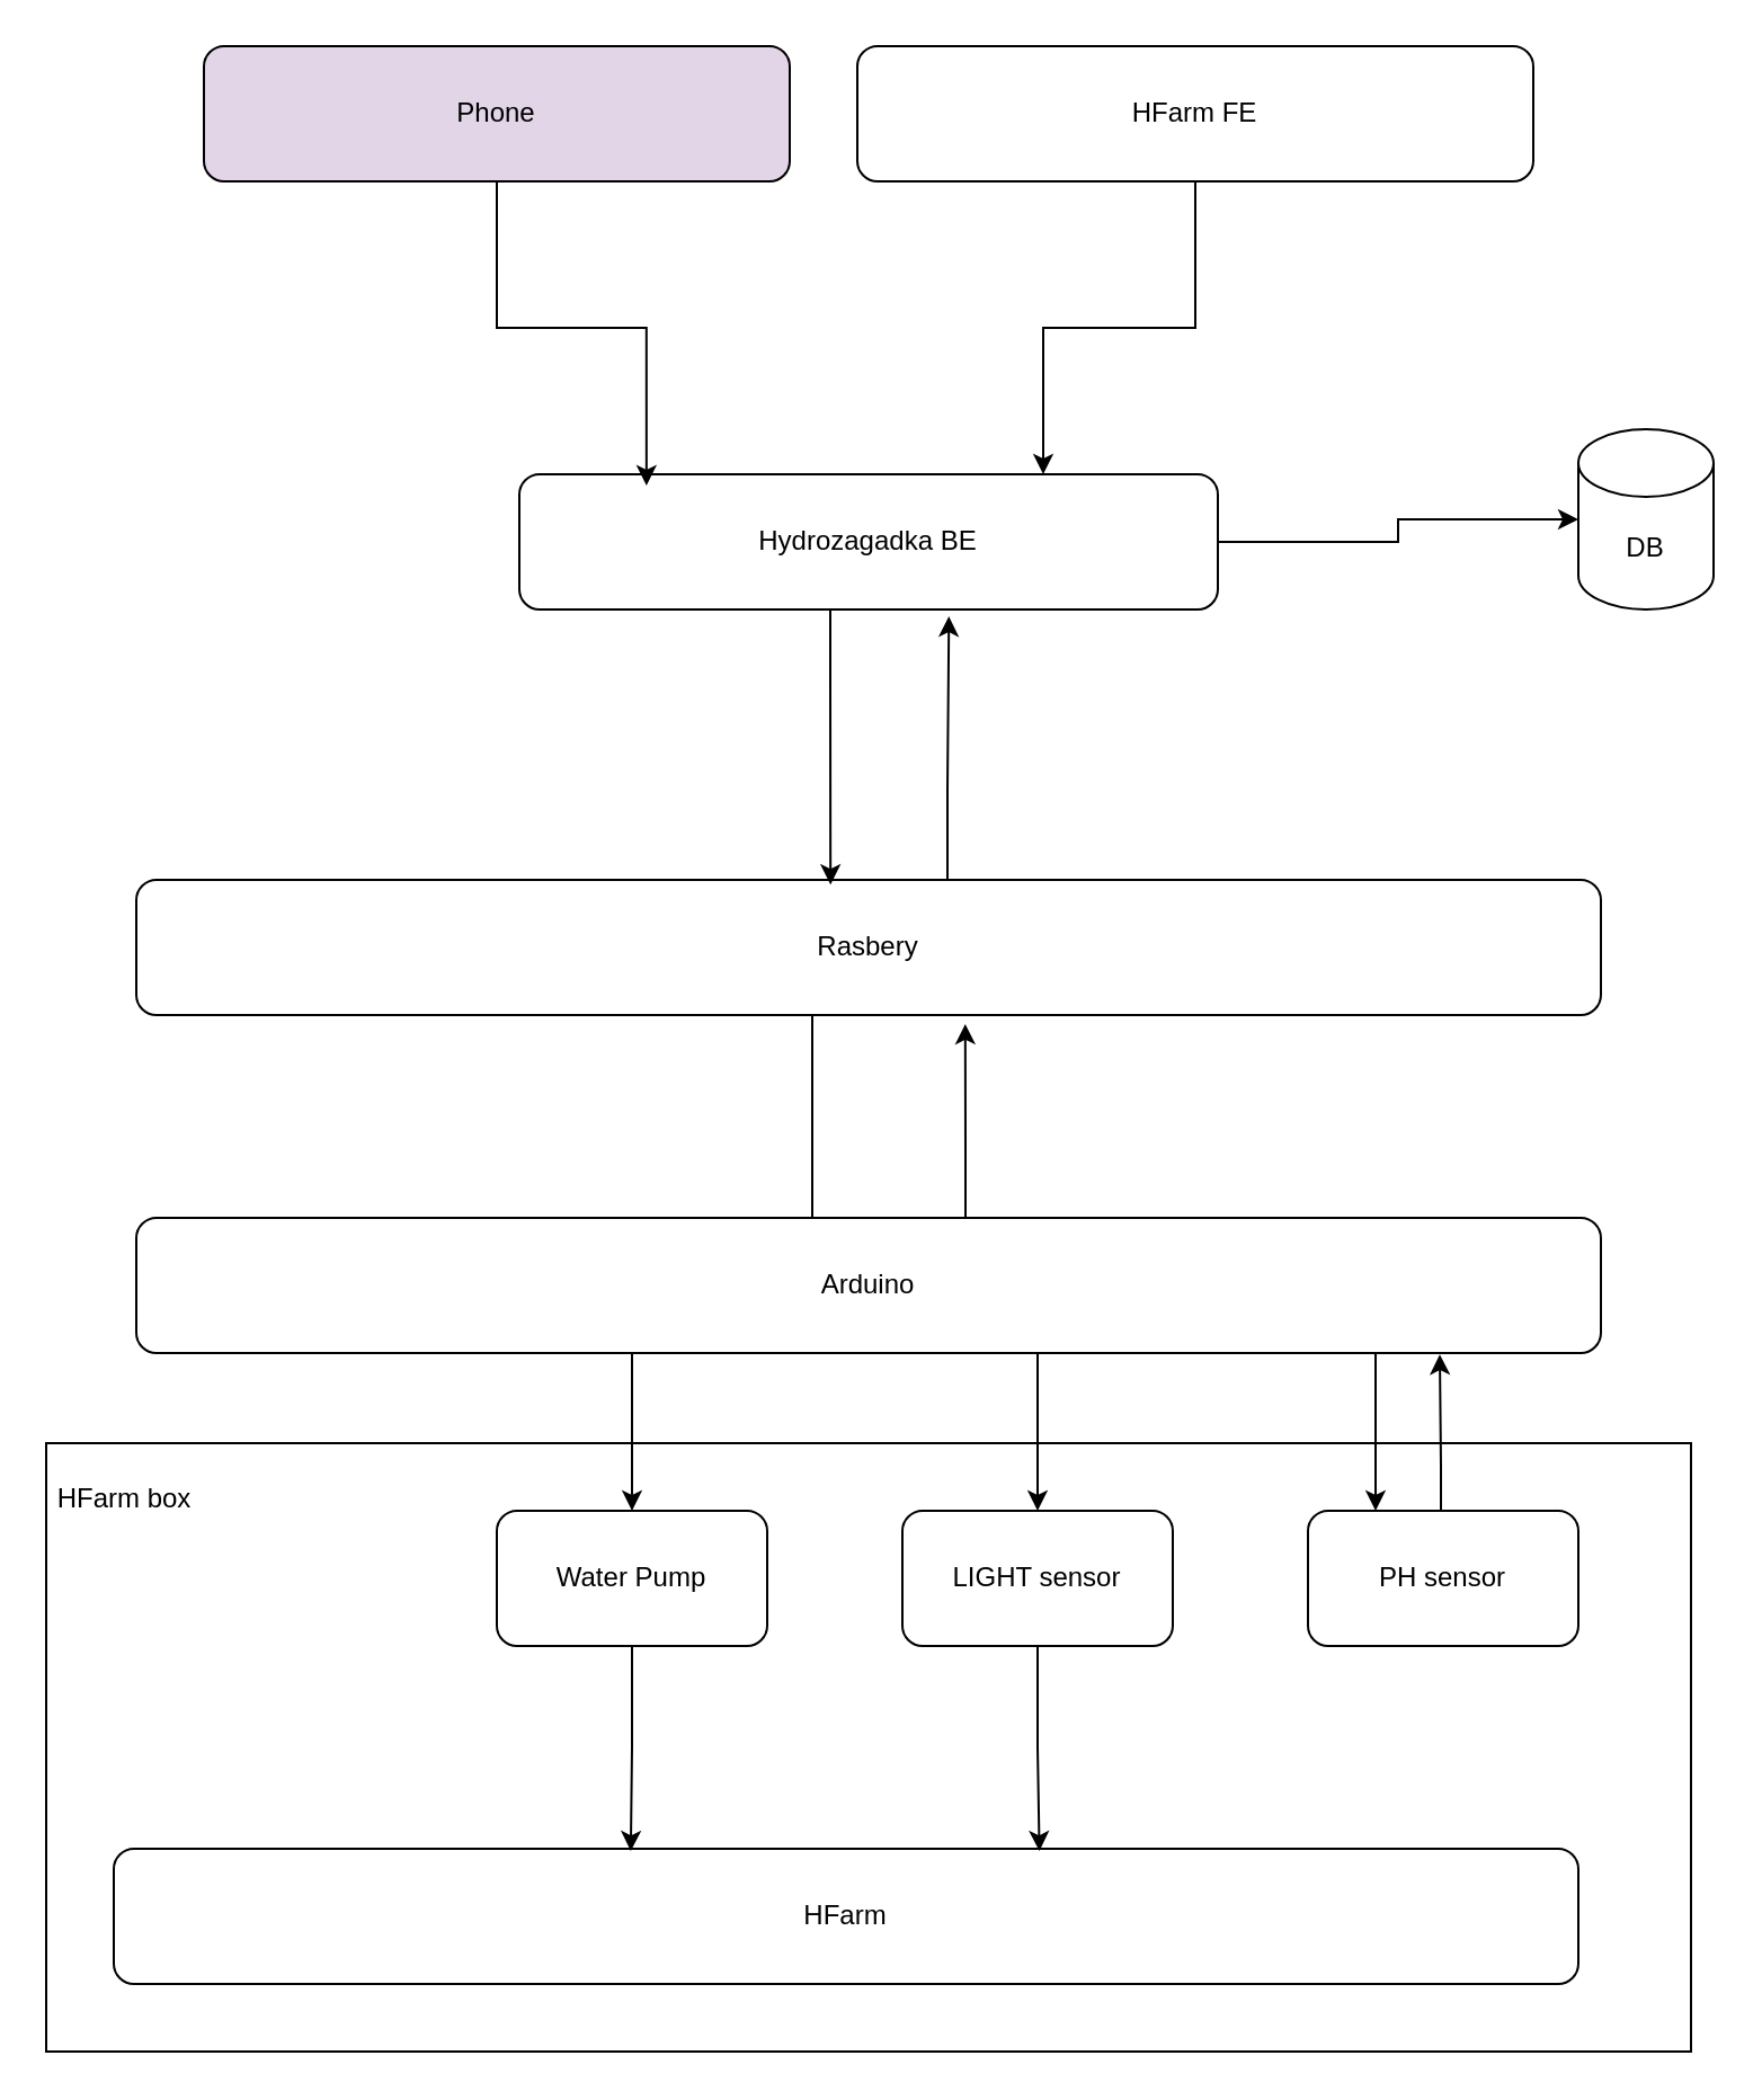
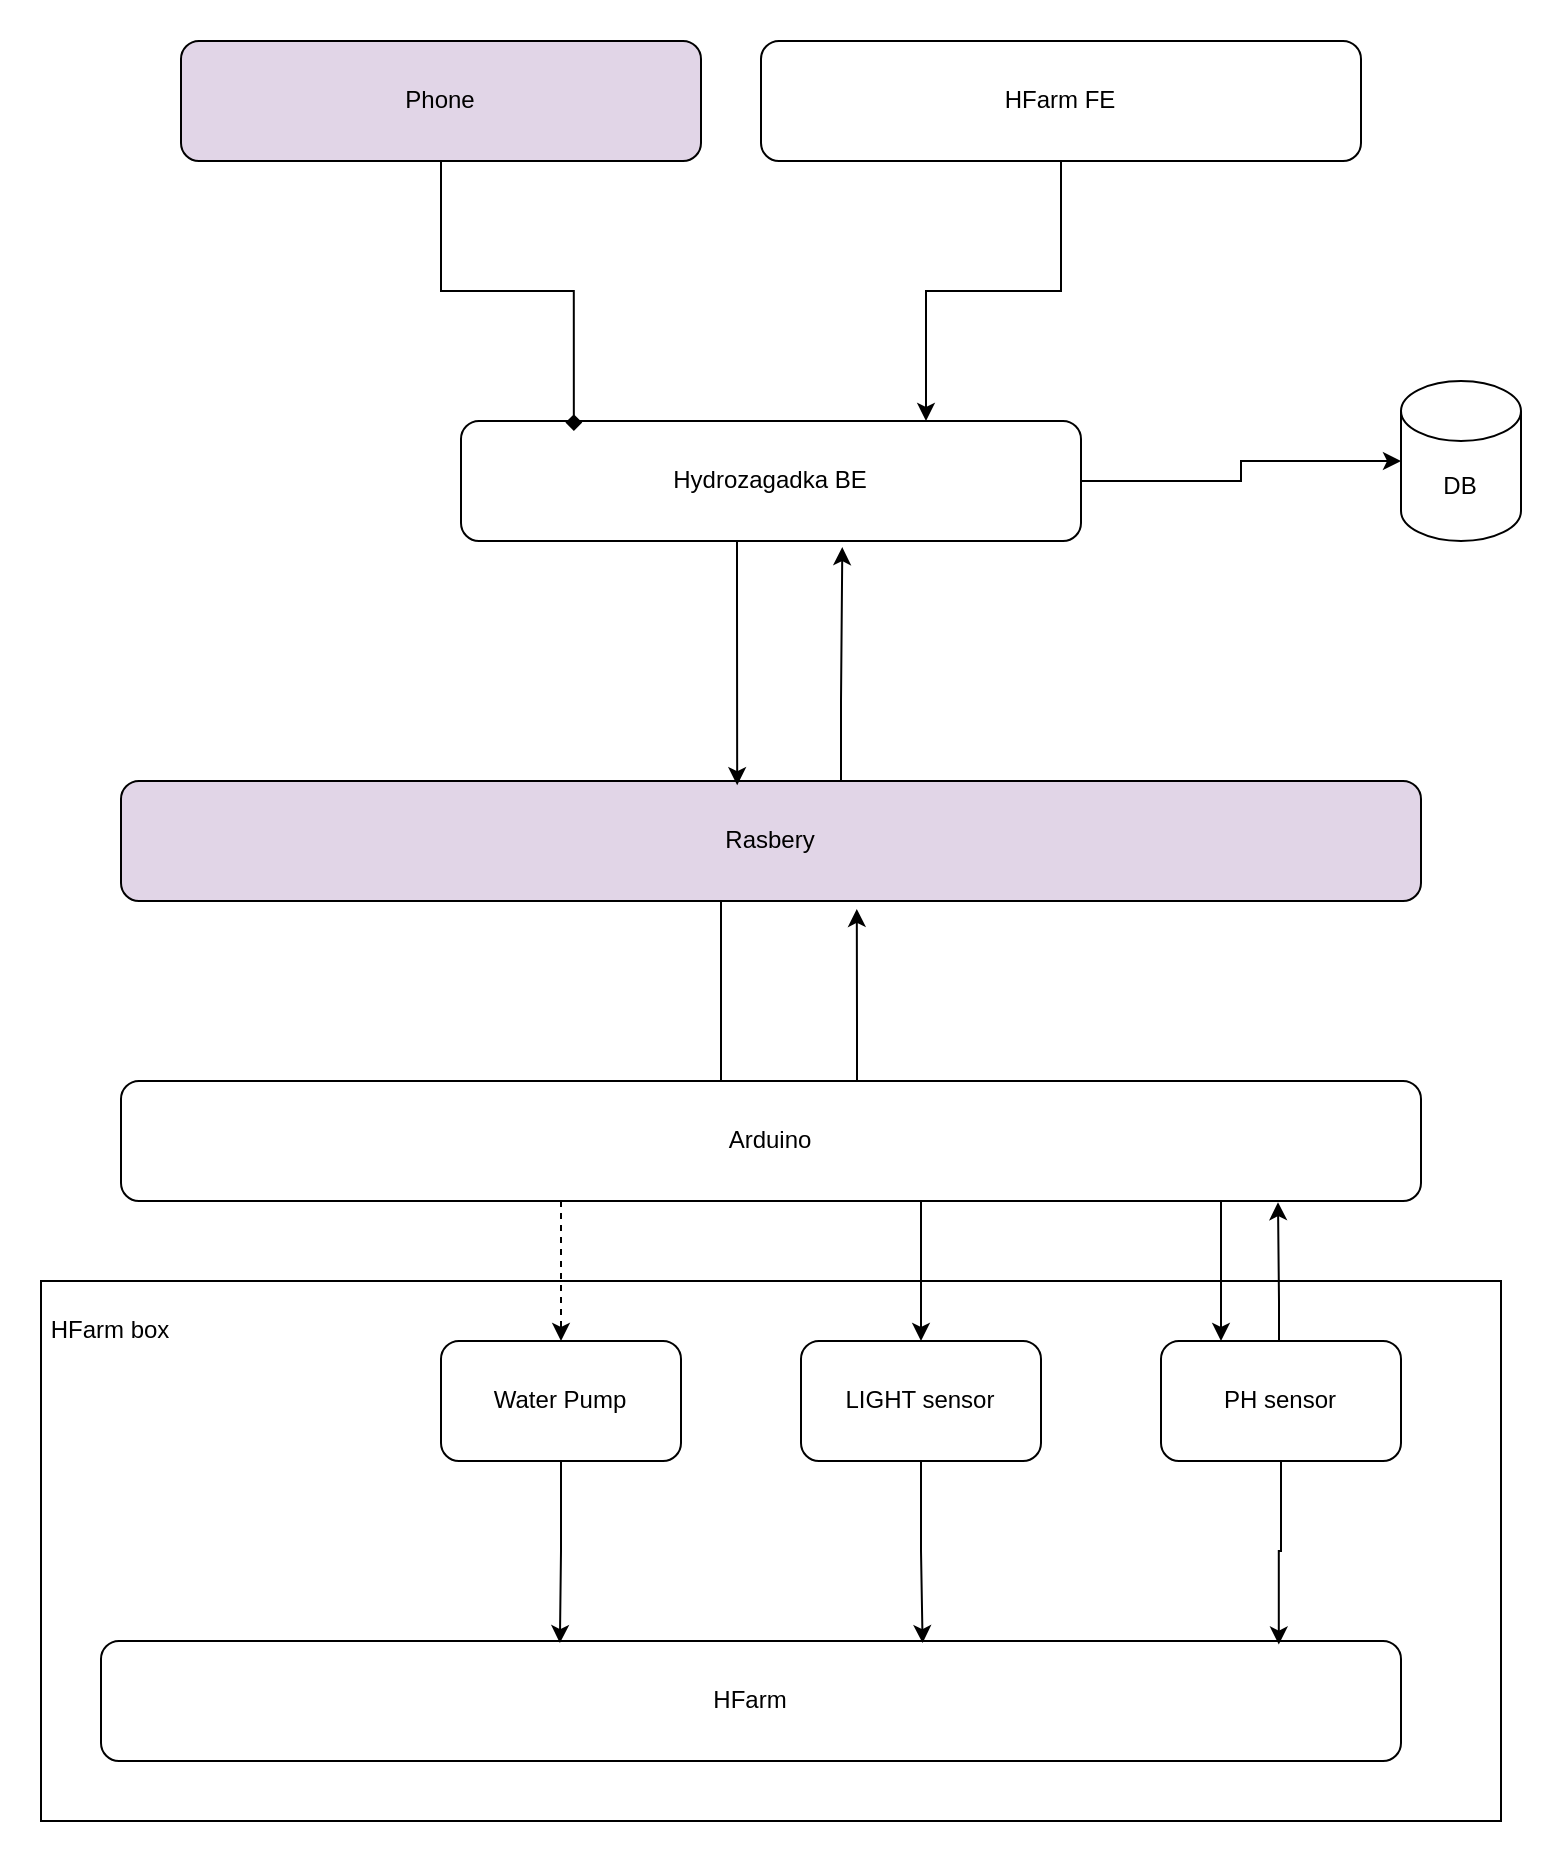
  <mxCell id="0" />
  <mxCell id="1" parent="0" />
  <mxCell id="2" style="edgeStyle=orthogonalEdgeStyle;rounded=0;orthogonalLoop=1;jettySize=auto;html=1;entryX=0.566;entryY=1.066;entryDx=0;entryDy=0;entryPerimeter=0;" parent="1" source="15" target="5" edge="1"><mxGeometry relative="1" as="geometry"><Array as="points"><mxPoint x="428" y="510" /><mxPoint x="428" y="510" /></Array></mxGeometry></mxCell>
  <mxCell id="3" style="edgeStyle=orthogonalEdgeStyle;rounded=0;orthogonalLoop=1;jettySize=auto;html=1;entryX=0.457;entryY=0.082;entryDx=0;entryDy=0;entryPerimeter=0;" parent="1" source="5" target="15" edge="1"><mxGeometry relative="1" as="geometry"><Array as="points"><mxPoint x="360" y="545" /></Array></mxGeometry></mxCell>
  <mxCell id="4" style="edgeStyle=orthogonalEdgeStyle;rounded=0;orthogonalLoop=1;jettySize=auto;html=1;entryX=0.615;entryY=1.051;entryDx=0;entryDy=0;entryPerimeter=0;" parent="1" source="5" target="22" edge="1"><mxGeometry relative="1" as="geometry"><Array as="points"><mxPoint x="420" y="350" /><mxPoint x="420" y="350" /></Array></mxGeometry></mxCell>
- <mxCell id="5" value="Rasbery" style="rounded=1;whiteSpace=wrap;html=1;" parent="1" vertex="1"><mxGeometry x="60" y="390" width="650" height="60" as="geometry" /></mxCell>
+ <mxCell id="5" value="Rasbery" style="rounded=1;whiteSpace=wrap;html=1;fillColor=#e1d5e7;" parent="1" vertex="1"><mxGeometry x="60" y="390" width="650" height="60" as="geometry" /></mxCell>
  <mxCell id="6" value="" style="rounded=0;whiteSpace=wrap;html=1;" parent="1" vertex="1"><mxGeometry x="20" y="640" width="730" height="270" as="geometry" /></mxCell>
  <mxCell id="7" value="HFarm" style="rounded=1;whiteSpace=wrap;html=1;" parent="1" vertex="1"><mxGeometry x="50" y="820" width="650" height="60" as="geometry" /></mxCell>
+ <mxCell id="8" style="edgeStyle=orthogonalEdgeStyle;rounded=0;orthogonalLoop=1;jettySize=auto;html=1;entryX=0.906;entryY=0.03;entryDx=0;entryDy=0;entryPerimeter=0;" parent="1" source="16" target="7" edge="1"><mxGeometry relative="1" as="geometry" /></mxCell>
  <mxCell id="9" style="edgeStyle=orthogonalEdgeStyle;rounded=0;orthogonalLoop=1;jettySize=auto;html=1;entryX=0.632;entryY=0.017;entryDx=0;entryDy=0;entryPerimeter=0;" parent="1" source="17" target="7" edge="1"><mxGeometry relative="1" as="geometry" /></mxCell>
  <mxCell id="10" style="edgeStyle=orthogonalEdgeStyle;rounded=0;orthogonalLoop=1;jettySize=auto;html=1;entryX=0.353;entryY=0.017;entryDx=0;entryDy=0;entryPerimeter=0;" parent="1" source="18" target="7" edge="1"><mxGeometry relative="1" as="geometry" /></mxCell>
  <mxCell id="11" style="edgeStyle=orthogonalEdgeStyle;rounded=0;orthogonalLoop=1;jettySize=auto;html=1;entryX=0.89;entryY=1.01;entryDx=0;entryDy=0;entryPerimeter=0;" parent="1" source="16" target="15" edge="1"><mxGeometry relative="1" as="geometry"><Array as="points"><mxPoint x="639" y="650" /><mxPoint x="639" y="650" /></Array></mxGeometry></mxCell>
  <mxCell id="12" style="edgeStyle=orthogonalEdgeStyle;rounded=0;orthogonalLoop=1;jettySize=auto;html=1;entryX=0.25;entryY=0;entryDx=0;entryDy=0;" parent="1" source="15" target="16" edge="1"><mxGeometry relative="1" as="geometry"><Array as="points"><mxPoint x="610" y="620" /><mxPoint x="610" y="620" /></Array></mxGeometry></mxCell>
  <mxCell id="13" style="edgeStyle=orthogonalEdgeStyle;rounded=0;orthogonalLoop=1;jettySize=auto;html=1;entryX=0.5;entryY=0;entryDx=0;entryDy=0;" parent="1" source="15" target="17" edge="1"><mxGeometry relative="1" as="geometry"><Array as="points"><mxPoint x="460" y="620" /><mxPoint x="460" y="620" /></Array></mxGeometry></mxCell>
- <mxCell id="14" style="edgeStyle=orthogonalEdgeStyle;rounded=0;orthogonalLoop=1;jettySize=auto;html=1;" parent="1" source="15" target="18" edge="1"><mxGeometry relative="1" as="geometry"><Array as="points"><mxPoint x="280" y="610" /><mxPoint x="280" y="610" /></Array></mxGeometry></mxCell>
+ <mxCell id="14" style="edgeStyle=orthogonalEdgeStyle;rounded=0;orthogonalLoop=1;jettySize=auto;html=1;dashed=1;" parent="1" source="15" target="18" edge="1"><mxGeometry relative="1" as="geometry"><Array as="points"><mxPoint x="280" y="610" /><mxPoint x="280" y="610" /></Array></mxGeometry></mxCell>
  <mxCell id="15" value="Arduino" style="rounded=1;whiteSpace=wrap;html=1;" parent="1" vertex="1"><mxGeometry x="60" y="540" width="650" height="60" as="geometry" /></mxCell>
  <mxCell id="16" value="PH sensor" style="rounded=1;whiteSpace=wrap;html=1;" parent="1" vertex="1"><mxGeometry x="580" y="670" width="120" height="60" as="geometry" /></mxCell>
  <mxCell id="17" value="LIGHT sensor" style="rounded=1;whiteSpace=wrap;html=1;" parent="1" vertex="1"><mxGeometry x="400" y="670" width="120" height="60" as="geometry" /></mxCell>
  <mxCell id="18" value="Water Pump" style="rounded=1;whiteSpace=wrap;html=1;" parent="1" vertex="1"><mxGeometry x="220" y="670" width="120" height="60" as="geometry" /></mxCell>
  <mxCell id="19" value="HFarm box" style="text;html=1;strokeColor=none;fillColor=none;align=center;verticalAlign=middle;whiteSpace=wrap;rounded=0;" parent="1" vertex="1"><mxGeometry x="20" y="650" width="70" height="30" as="geometry" /></mxCell>
  <mxCell id="20" style="edgeStyle=orthogonalEdgeStyle;rounded=0;orthogonalLoop=1;jettySize=auto;html=1;entryX=0.474;entryY=0.035;entryDx=0;entryDy=0;entryPerimeter=0;" parent="1" source="22" target="5" edge="1"><mxGeometry relative="1" as="geometry"><Array as="points"><mxPoint x="368" y="300" /><mxPoint x="368" y="300" /></Array></mxGeometry></mxCell>
  <mxCell id="21" style="edgeStyle=orthogonalEdgeStyle;rounded=0;orthogonalLoop=1;jettySize=auto;html=1;entryX=0;entryY=0.5;entryDx=0;entryDy=0;entryPerimeter=0;" edge="1" parent="1" source="22" target="25"><mxGeometry relative="1" as="geometry" /></mxCell>
  <mxCell id="22" value="Hydrozagadka BE" style="rounded=1;whiteSpace=wrap;html=1;" parent="1" vertex="1"><mxGeometry x="230" y="210" width="310" height="60" as="geometry" /></mxCell>
  <mxCell id="23" style="edgeStyle=orthogonalEdgeStyle;rounded=0;orthogonalLoop=1;jettySize=auto;html=1;entryX=0.75;entryY=0;entryDx=0;entryDy=0;" parent="1" source="24" target="22" edge="1"><mxGeometry relative="1" as="geometry" /></mxCell>
  <mxCell id="24" value="HFarm FE" style="rounded=1;whiteSpace=wrap;html=1;" parent="1" vertex="1"><mxGeometry x="380" y="20" width="300" height="60" as="geometry" /></mxCell>
  <mxCell id="25" value="DB" style="shape=cylinder3;whiteSpace=wrap;html=1;boundedLbl=1;backgroundOutline=1;size=15;" parent="1" vertex="1"><mxGeometry x="700" y="190" width="60" height="80" as="geometry" /></mxCell>
- <mxCell id="26" style="edgeStyle=orthogonalEdgeStyle;rounded=0;orthogonalLoop=1;jettySize=auto;html=1;entryX=0.182;entryY=0.083;entryDx=0;entryDy=0;entryPerimeter=0;" parent="1" source="27" target="22" edge="1"><mxGeometry relative="1" as="geometry" /></mxCell>
+ <mxCell id="26" style="edgeStyle=orthogonalEdgeStyle;rounded=0;orthogonalLoop=1;jettySize=auto;html=1;entryX=0.182;entryY=0.083;entryDx=0;entryDy=0;entryPerimeter=0;endArrow=diamond;" parent="1" source="27" target="22" edge="1"><mxGeometry relative="1" as="geometry" /></mxCell>
  <mxCell id="27" value="Phone" style="rounded=1;whiteSpace=wrap;html=1;fillColor=#e1d5e7;" parent="1" vertex="1"><mxGeometry x="90" y="20" width="260" height="60" as="geometry" /></mxCell>
